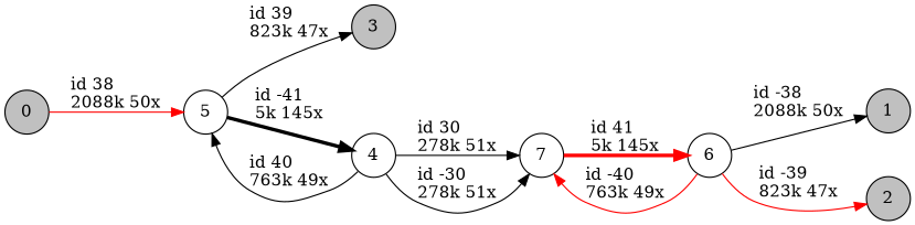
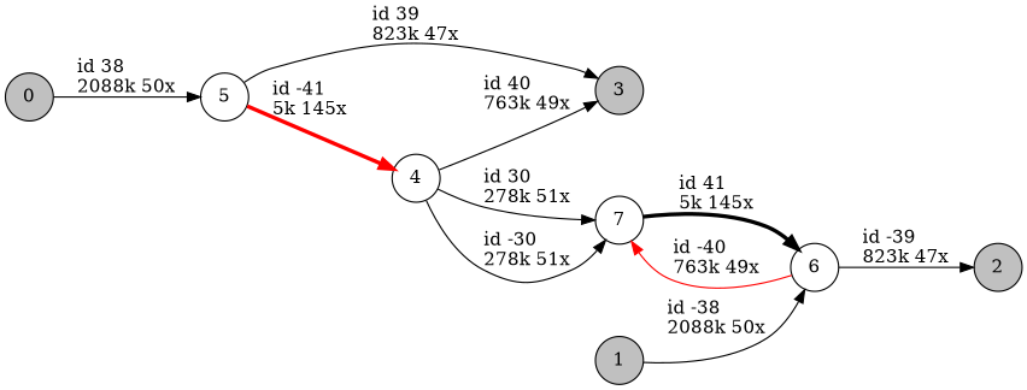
  digraph {
    nodesep=0.5
    rankdir=LR
    node [shape=circle]
    edge [color=black]
    0 [fillcolor=grey height=0.3 style=filled]
    5 [height=0.3]
    3 [fillcolor=grey height=0.3 style=filled]
    4 [height=0.3]
    1 [fillcolor=grey height=0.3 style=filled]
    2 [fillcolor=grey height=0.3 style=filled]
    7 [height=0.3]
    6 [height=0.3]
-   0 -> 5 [color=red label="id 38\l2088k 50x"]
+   0 -> 5 [label="id 38\l2088k 50x"]
    5 -> 3 [label="id 39\l823k 47x"]
-   5 -> 4 [label="id -41\l5k 145x" penwidth=3]
-   4 -> 5 [label="id 40\l763k 49x"]
+   5 -> 4 [color=red label="id -41\l5k 145x" penwidth=3]
+   4 -> 3 [label="id 40\l763k 49x"]
    4 -> 7 [label="id 30\l278k 51x"]
    4 -> 7 [label="id -30\l278k 51x"]
-   7 -> 6 [color=red label="id 41\l5k 145x" penwidth=3]
-   6 -> 1 [label="id -38\l2088k 50x"]
-   6 -> 2 [color=red label="id -39\l823k 47x"]
+   7 -> 6 [label="id 41\l5k 145x" penwidth=3]
+   1 -> 6 [label="id -38\l2088k 50x"]
+   6 -> 2 [label="id -39\l823k 47x"]
    6 -> 7 [color=red label="id -40\l763k 49x"]
  }
